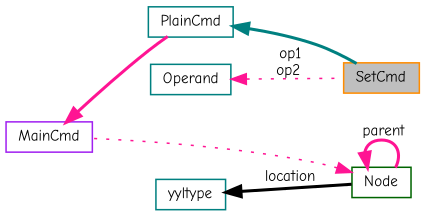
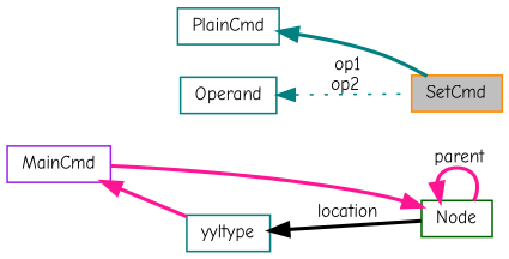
  digraph {
    fontname="Comic Neue"
    rankdir=LR
    node [color=teal fillcolor=white fontname="Comic Neue" fontsize=10 shape=record style=filled]
    edge [color=deeppink dir=back fontname="Comic Neue" fontsize=10 labelfontname=Helvetica labelfontsize=10 style=bold]
    n1 [color=darkorange fillcolor=grey75 fontcolor=black height=0.2 label=SetCmd width=0.4]
    n2 [height=0.2 label=PlainCmd width=0.4]
    n3 [color=purple height=0.2 label=MainCmd width=0.4]
    n4 [color=darkgreen height=0.2 label="Node" width=0.4]
    n5 [height=0.2 label=Operand width=0.4]
    n6 [height=0.2 label=yyltype width=0.4]
    n2 -> n1 [color=teal]
-   n3 -> n2
-   n4 -> n3 [style=dotted]
+   n3 -> n6
+   n4 -> n3
    n4 -> n4 [label=" parent"]
-   n5 -> n1 [label=" op1\nop2" style=dotted]
+   n5 -> n1 [color=teal label=" op1\nop2" style=dotted]
    n6 -> n4 [color=black label=" location"]
  }
